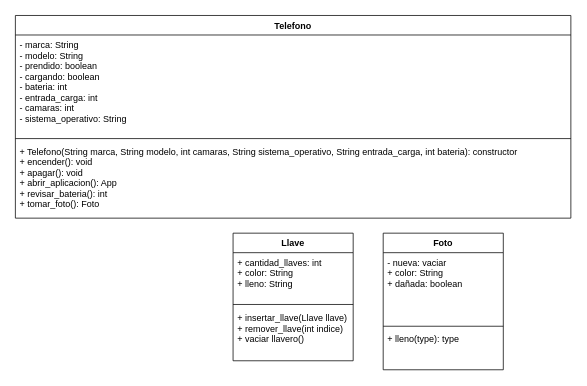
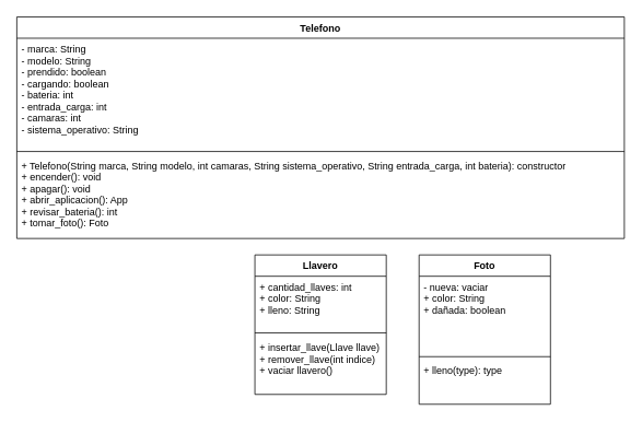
  <mxCell id="0" />
  <mxCell id="1" parent="0" />
  <mxCell id="2" value="Telefono" style="swimlane;fontStyle=1;align=center;verticalAlign=top;childLayout=stackLayout;horizontal=1;startSize=26;horizontalStack=0;resizeParent=1;resizeParentMax=0;resizeLast=0;collapsible=1;marginBottom=0;" vertex="1" parent="1"><mxGeometry x="20" y="20" width="740" height="270" as="geometry" /></mxCell>
  <mxCell id="3" value="- marca: String&#10;- modelo: String&#10;- prendido: boolean&#10;- cargando: boolean&#10;- bateria: int&#10;- entrada_carga: int&#10;- camaras: int&#10;- sistema_operativo: String&#10;" style="text;strokeColor=none;fillColor=none;align=left;verticalAlign=top;spacingLeft=4;spacingRight=4;overflow=hidden;rotatable=0;points=[[0,0.5],[1,0.5]];portConstraint=eastwest;" vertex="1" parent="2"><mxGeometry y="26" width="740" height="134" as="geometry" /></mxCell>
  <mxCell id="4" value="" style="line;strokeWidth=1;fillColor=none;align=left;verticalAlign=middle;spacingTop=-1;spacingLeft=3;spacingRight=3;rotatable=0;labelPosition=right;points=[];portConstraint=eastwest;" vertex="1" parent="2"><mxGeometry y="160" width="740" height="8" as="geometry" /></mxCell>
  <mxCell id="5" value="+ Telefono(String marca, String modelo, int camaras, String sistema_operativo, String entrada_carga, int bateria): constructor&#10;+ encender(): void&#10;+ apagar(): void&#10;+ abrir_aplicacion(): App&#10;+ revisar_bateria(): int&#10;+ tomar_foto(): Foto" style="text;strokeColor=none;fillColor=none;align=left;verticalAlign=top;spacingLeft=4;spacingRight=4;overflow=hidden;rotatable=0;points=[[0,0.5],[1,0.5]];portConstraint=eastwest;" vertex="1" parent="2"><mxGeometry y="168" width="740" height="102" as="geometry" /></mxCell>
- <mxCell id="6" value="Llave" style="swimlane;fontStyle=1;align=center;verticalAlign=top;childLayout=stackLayout;horizontal=1;startSize=26;horizontalStack=0;resizeParent=1;resizeParentMax=0;resizeLast=0;collapsible=1;marginBottom=0;" vertex="1" parent="1"><mxGeometry x="310" y="310" width="160" height="170" as="geometry" /></mxCell>
+ <mxCell id="6" value="Llavero" style="swimlane;fontStyle=1;align=center;verticalAlign=top;childLayout=stackLayout;horizontal=1;startSize=26;horizontalStack=0;resizeParent=1;resizeParentMax=0;resizeLast=0;collapsible=1;marginBottom=0;" vertex="1" parent="1"><mxGeometry x="310" y="310" width="160" height="170" as="geometry" /></mxCell>
  <mxCell id="7" value="+ cantidad_llaves: int&#10;+ color: String&#10;+ lleno: String" style="text;strokeColor=none;fillColor=none;align=left;verticalAlign=top;spacingLeft=4;spacingRight=4;overflow=hidden;rotatable=0;points=[[0,0.5],[1,0.5]];portConstraint=eastwest;" vertex="1" parent="6"><mxGeometry y="26" width="160" height="64" as="geometry" /></mxCell>
  <mxCell id="8" value="" style="line;strokeWidth=1;fillColor=none;align=left;verticalAlign=middle;spacingTop=-1;spacingLeft=3;spacingRight=3;rotatable=0;labelPosition=right;points=[];portConstraint=eastwest;" vertex="1" parent="6"><mxGeometry y="90" width="160" height="10" as="geometry" /></mxCell>
  <mxCell id="9" value="+ insertar_llave(Llave llave)&#10;+ remover_llave(int indice)&#10;+ vaciar llavero()" style="text;strokeColor=none;fillColor=none;align=left;verticalAlign=top;spacingLeft=4;spacingRight=4;overflow=hidden;rotatable=0;points=[[0,0.5],[1,0.5]];portConstraint=eastwest;" vertex="1" parent="6"><mxGeometry y="100" width="160" height="70" as="geometry" /></mxCell>
  <mxCell id="10" value="Foto" style="swimlane;fontStyle=1;align=center;verticalAlign=top;childLayout=stackLayout;horizontal=1;startSize=26;horizontalStack=0;resizeParent=1;resizeParentMax=0;resizeLast=0;collapsible=1;marginBottom=0;" vertex="1" parent="1"><mxGeometry x="510" y="310" width="160" height="182" as="geometry" /></mxCell>
  <mxCell id="11" value="- nueva: vaciar&#10;+ color: String&#10;+ dañada: boolean" style="text;strokeColor=none;fillColor=none;align=left;verticalAlign=top;spacingLeft=4;spacingRight=4;overflow=hidden;rotatable=0;points=[[0,0.5],[1,0.5]];portConstraint=eastwest;" vertex="1" parent="10"><mxGeometry y="26" width="160" height="94" as="geometry" /></mxCell>
  <mxCell id="12" value="" style="line;strokeWidth=1;fillColor=none;align=left;verticalAlign=middle;spacingTop=-1;spacingLeft=3;spacingRight=3;rotatable=0;labelPosition=right;points=[];portConstraint=eastwest;" vertex="1" parent="10"><mxGeometry y="120" width="160" height="8" as="geometry" /></mxCell>
  <mxCell id="13" value="+ lleno(type): type" style="text;strokeColor=none;fillColor=none;align=left;verticalAlign=top;spacingLeft=4;spacingRight=4;overflow=hidden;rotatable=0;points=[[0,0.5],[1,0.5]];portConstraint=eastwest;" vertex="1" parent="10"><mxGeometry y="128" width="160" height="54" as="geometry" /></mxCell>
